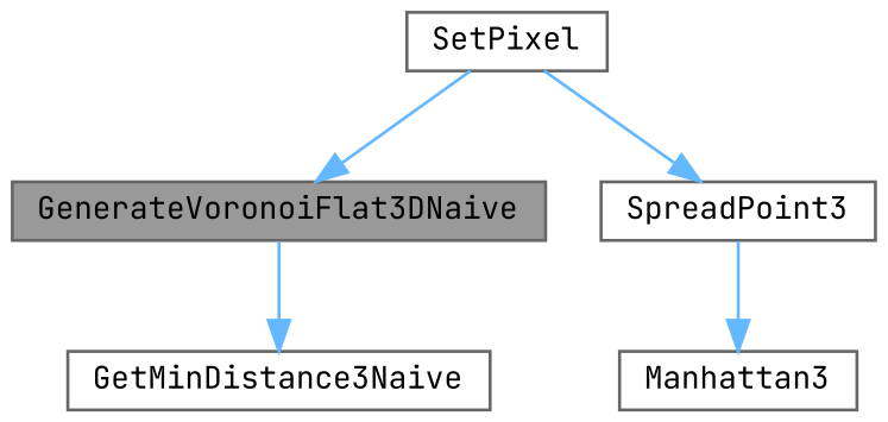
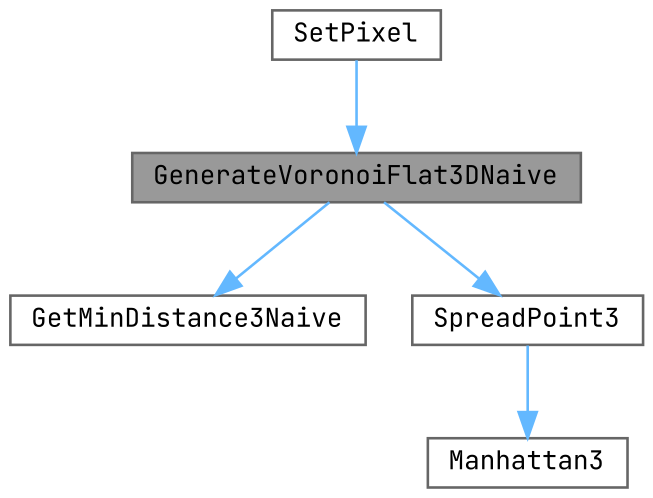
  digraph {
    fontname="JetBrains Mono"
    rankdir=TB
    node [color=grey40 fillcolor=white fontname="JetBrains Mono" fontsize=10 shape=box style=filled]
    edge [color=steelblue1 fontname="JetBrains Mono" fontsize=10 labelfontname=Helvetica labelfontsize=10 style=solid]
    n1 [color=gray40 fillcolor=grey60 fontcolor=black height=0.2 label=GenerateVoronoiFlat3DNaive width=0.4]
    n2 [height=0.2 label=GetMinDistance3Naive width=0.4]
    n3 [height=0.2 label=SpreadPoint3 width=0.4]
    n4 [height=0.2 label=SetPixel width=0.4]
    n5 [height=0.2 label=Manhattan3 width=0.4]
    n1 -> n2
-   n4 -> n3
+   n1 -> n3
    n3 -> n5
    n4 -> n1
  }
